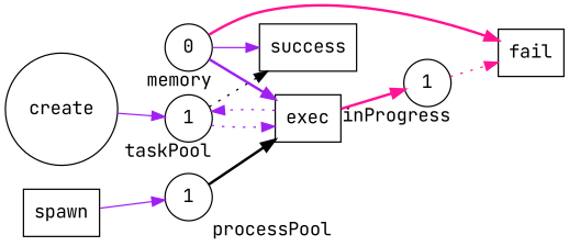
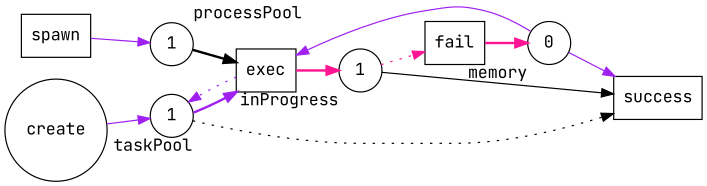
  digraph {
    fontname="JetBrains Mono"
    rankdir=LR
    node [fontname="JetBrains Mono" shape=circle]
    edge [color=purple fontname="JetBrains Mono" style=bold]
    n1 [label=1 width=.5 xlabel=taskPool]
    n2 [label=1 width=.5 xlabel=inProgress]
    n3 [label=0 width=.5 xlabel=memory]
    n4 [label=1 width=.5 xlabel=processPool]
    success [height=.5 shape=rect width=.5]
    spawn [height=.5 shape=rect width=.5]
    fail [height=.5 shape=rect width=.5]
    exec [height=.5 shape=rect width=.5]
    create [height=.5 width=.5]
    subgraph sub_1 {
      n1
      n2
      n3
      n4
    }
    subgraph sub_2 {
      success
      spawn
      fail
      exec
      create
    }
    n1 -> success [color=black style=dotted]
-   n1 -> exec [style=dotted]
+   n1 -> exec
+   n2 -> success [color=black style=solid]
    n2 -> fail [color=deeppink style=dotted]
    n3 -> success [style=solid]
-   n3 -> exec
+   n3 -> exec [style=solid]
    n4 -> exec [color=black]
    spawn -> n4 [style=solid]
-   n3 -> fail [color=deeppink]
+   fail -> n3 [color=deeppink]
    exec -> n1 [style=dotted]
    exec -> n2 [color=deeppink]
    create -> n1 [style=solid]
  }
